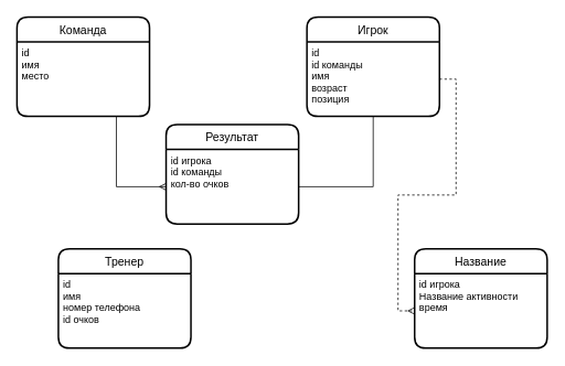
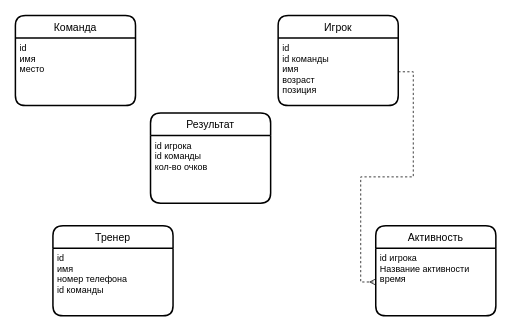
  <mxCell id="0" />
  <mxCell id="1" parent="0" />
  <mxCell id="2" value="Команда" style="swimlane;childLayout=stackLayout;horizontal=1;startSize=30;horizontalStack=0;rounded=1;fontSize=14;fontStyle=0;strokeWidth=2;resizeParent=0;resizeLast=1;shadow=0;dashed=0;align=center;" parent="1" vertex="1"><mxGeometry x="20" y="20" width="160" height="120" as="geometry" /></mxCell>
  <mxCell id="3" value="id&#10;имя&#10;место" style="align=left;strokeColor=none;fillColor=none;spacingLeft=4;fontSize=12;verticalAlign=top;resizable=0;rotatable=0;part=1;" parent="2" vertex="1"><mxGeometry y="30" width="160" height="90" as="geometry" /></mxCell>
  <mxCell id="4" value="Игрок" style="swimlane;childLayout=stackLayout;horizontal=1;startSize=30;horizontalStack=0;rounded=1;fontSize=14;fontStyle=0;strokeWidth=2;resizeParent=0;resizeLast=1;shadow=0;dashed=0;align=center;" parent="1" vertex="1"><mxGeometry x="370" y="20" width="160" height="120" as="geometry" /></mxCell>
  <mxCell id="5" value="id&#10;id команды&#10;имя&#10;возраст&#10;позиция" style="align=left;strokeColor=none;fillColor=none;spacingLeft=4;fontSize=12;verticalAlign=top;resizable=0;rotatable=0;part=1;" parent="4" vertex="1"><mxGeometry y="30" width="160" height="90" as="geometry" /></mxCell>
  <mxCell id="6" value="Результат" style="swimlane;childLayout=stackLayout;horizontal=1;startSize=30;horizontalStack=0;rounded=1;fontSize=14;fontStyle=0;strokeWidth=2;resizeParent=0;resizeLast=1;shadow=0;dashed=0;align=center;" parent="1" vertex="1"><mxGeometry x="200" y="150" width="160" height="120" as="geometry" /></mxCell>
  <mxCell id="7" value="id игрока&#10;id команды&#10;кол-во очков" style="align=left;strokeColor=none;fillColor=none;spacingLeft=4;fontSize=12;verticalAlign=top;resizable=0;rotatable=0;part=1;" parent="6" vertex="1"><mxGeometry y="30" width="160" height="90" as="geometry" /></mxCell>
  <mxCell id="8" value="Тренер" style="swimlane;childLayout=stackLayout;horizontal=1;startSize=30;horizontalStack=0;rounded=1;fontSize=14;fontStyle=0;strokeWidth=2;resizeParent=0;resizeLast=1;shadow=0;dashed=0;align=center;" parent="1" vertex="1"><mxGeometry x="70" y="300" width="160" height="120" as="geometry" /></mxCell>
- <mxCell id="9" value="id&#10;имя&#10;номер телефона&#10;id очков" style="align=left;strokeColor=none;fillColor=none;spacingLeft=4;fontSize=12;verticalAlign=top;resizable=0;rotatable=0;part=1;" parent="8" vertex="1"><mxGeometry y="30" width="160" height="90" as="geometry" /></mxCell>
- <mxCell id="10" style="edgeStyle=orthogonalEdgeStyle;rounded=0;orthogonalLoop=1;jettySize=auto;html=1;exitX=0.75;exitY=1;exitDx=0;exitDy=0;entryX=0;entryY=0.5;entryDx=0;entryDy=0;endArrow=ERmany;endFill=0;" parent="1" source="3" target="7" edge="1"><mxGeometry relative="1" as="geometry"><Array as="points"><mxPoint x="140" y="225" /></Array></mxGeometry></mxCell>
- <mxCell id="11" value="Название" style="swimlane;childLayout=stackLayout;horizontal=1;startSize=30;horizontalStack=0;rounded=1;fontSize=14;fontStyle=0;strokeWidth=2;resizeParent=0;resizeLast=1;shadow=0;dashed=0;align=center;" parent="1" vertex="1"><mxGeometry x="500" y="300" width="160" height="120" as="geometry" /></mxCell>
+ <mxCell id="9" value="id&#10;имя&#10;номер телефона&#10;id команды" style="align=left;strokeColor=none;fillColor=none;spacingLeft=4;fontSize=12;verticalAlign=top;resizable=0;rotatable=0;part=1;" parent="8" vertex="1"><mxGeometry y="30" width="160" height="90" as="geometry" /></mxCell>
+ <mxCell id="11" value="Активность" style="swimlane;childLayout=stackLayout;horizontal=1;startSize=30;horizontalStack=0;rounded=1;fontSize=14;fontStyle=0;strokeWidth=2;resizeParent=0;resizeLast=1;shadow=0;dashed=0;align=center;" parent="1" vertex="1"><mxGeometry x="500" y="300" width="160" height="120" as="geometry" /></mxCell>
  <mxCell id="12" value="id игрока&#10;Название активности&#10;время" style="align=left;strokeColor=none;fillColor=none;spacingLeft=4;fontSize=12;verticalAlign=top;resizable=0;rotatable=0;part=1;" parent="11" vertex="1"><mxGeometry y="30" width="160" height="90" as="geometry" /></mxCell>
  <mxCell id="13" style="edgeStyle=orthogonalEdgeStyle;rounded=0;orthogonalLoop=1;jettySize=auto;html=1;exitX=1;exitY=0.5;exitDx=0;exitDy=0;entryX=0;entryY=0.5;entryDx=0;entryDy=0;endArrow=ERmany;endFill=0;dashed=1;" parent="1" source="5" target="12" edge="1"><mxGeometry relative="1" as="geometry" /></mxCell>
- <mxCell id="14" style="edgeStyle=orthogonalEdgeStyle;rounded=0;orthogonalLoop=1;jettySize=auto;html=1;exitX=0.5;exitY=1;exitDx=0;exitDy=0;entryX=1;entryY=0.5;entryDx=0;entryDy=0;endArrow=none;endFill=0;" edge="1" parent="1" source="5" target="7"><mxGeometry relative="1" as="geometry" /></mxCell>
